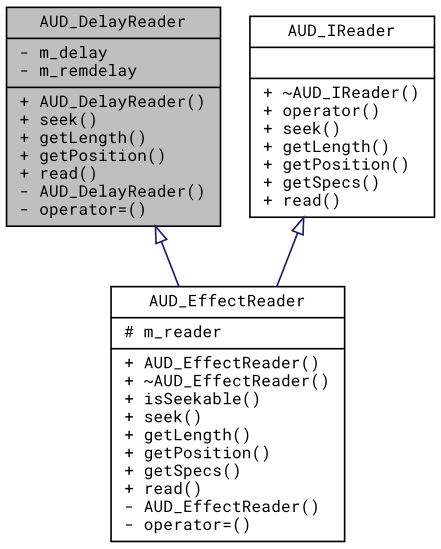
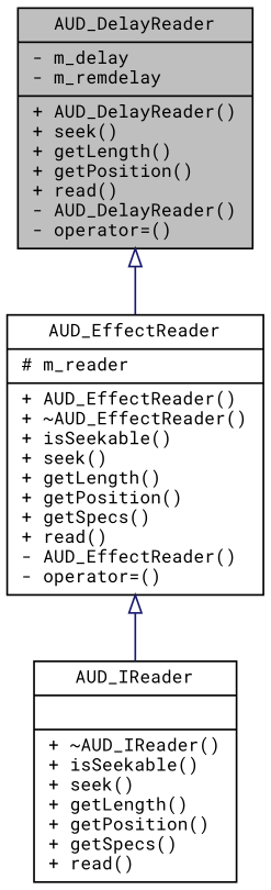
  digraph {
    fontname="Roboto Mono"
    node [color=black fillcolor=white fontname="Roboto Mono" fontsize=10 shape=record style=filled]
    edge [arrowtail=empty color=midnightblue dir=back fontname="Roboto Mono" fontsize=10 labelfontname=Helvetica labelfontsize=10 style=solid]
    n1 [fillcolor=grey75 fontcolor=black height=0.2 label="{AUD_DelayReader\n|- m_delay\l- m_remdelay\l|+ AUD_DelayReader()\l+ seek()\l+ getLength()\l+ getPosition()\l+ read()\l- AUD_DelayReader()\l- operator=()\l}" width=0.4]
    n2 [height=0.2 label="{AUD_EffectReader\n|# m_reader\l|+ AUD_EffectReader()\l+ ~AUD_EffectReader()\l+ isSeekable()\l+ seek()\l+ getLength()\l+ getPosition()\l+ getSpecs()\l+ read()\l- AUD_EffectReader()\l- operator=()\l}" width=0.4]
-   n3 [height=0.2 label="{AUD_IReader\n||+ ~AUD_IReader()\l+ operator()\l+ seek()\l+ getLength()\l+ getPosition()\l+ getSpecs()\l+ read()\l}" width=0.4]
+   n3 [height=0.2 label="{AUD_IReader\n||+ ~AUD_IReader()\l+ isSeekable()\l+ seek()\l+ getLength()\l+ getPosition()\l+ getSpecs()\l+ read()\l}" width=0.4]
    n1 -> n2
-   n3 -> n2
+   n2 -> n3
  }
